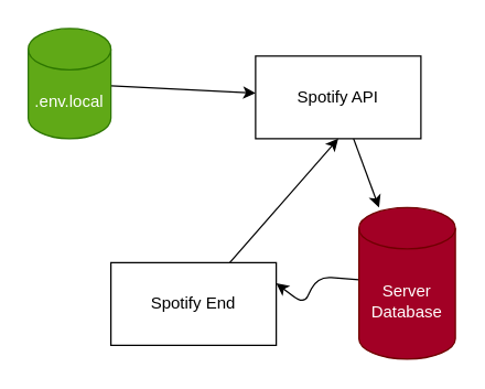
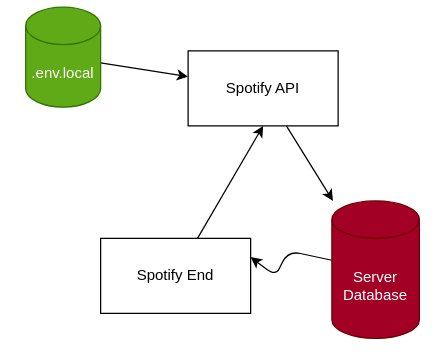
  <mxCell id="0" />
  <mxCell id="1" parent="0" />
  <mxCell id="2" style="edgeStyle=none;html=1;" edge="1" parent="1" source="3" target="9"><mxGeometry relative="1" as="geometry" /></mxCell>
- <mxCell id="3" value="Spotify API" style="rounded=0;whiteSpace=wrap;html=1;" vertex="1" parent="1"><mxGeometry x="185" y="40" width="120" height="60" as="geometry" /></mxCell>
+ <mxCell id="3" value="Spotify API" style="rounded=0;whiteSpace=wrap;html=1;" vertex="1" parent="1"><mxGeometry x="150" y="40" width="120" height="60" as="geometry" /></mxCell>
  <mxCell id="4" style="edgeStyle=none;html=1;entryX=0.5;entryY=1;entryDx=0;entryDy=0;" edge="1" parent="1" source="5" target="3"><mxGeometry relative="1" as="geometry" /></mxCell>
  <mxCell id="5" value="Spotify End" style="whiteSpace=wrap;html=1;" vertex="1" parent="1"><mxGeometry x="80" y="190" width="120" height="60" as="geometry" /></mxCell>
  <mxCell id="6" style="edgeStyle=none;html=1;" edge="1" parent="1" source="7" target="3"><mxGeometry relative="1" as="geometry" /></mxCell>
- <mxCell id="7" value=".env.local" style="shape=cylinder3;whiteSpace=wrap;html=1;boundedLbl=1;backgroundOutline=1;size=15;fillColor=#60a917;fontColor=#ffffff;strokeColor=#2D7600;" vertex="1" parent="1"><mxGeometry x="20" y="20" width="60" height="80" as="geometry" /></mxCell>
+ <mxCell id="7" value=".env.local" style="shape=cylinder3;whiteSpace=wrap;html=1;boundedLbl=1;backgroundOutline=1;size=15;fillColor=#60a917;fontColor=#ffffff;strokeColor=#2D7600;" vertex="1" parent="1"><mxGeometry x="20" y="5" width="60" height="80" as="geometry" /></mxCell>
  <mxCell id="8" style="edgeStyle=none;html=1;entryX=1;entryY=0.25;entryDx=0;entryDy=0;" edge="1" parent="1" source="9" target="5"><mxGeometry relative="1" as="geometry"><Array as="points"><mxPoint x="230" y="200" /><mxPoint x="220" y="220" /></Array></mxGeometry></mxCell>
- <mxCell id="9" value="Server Database" style="shape=cylinder3;whiteSpace=wrap;html=1;boundedLbl=1;backgroundOutline=1;size=15;fillColor=#a20025;fontColor=#ffffff;strokeColor=#6F0000;" vertex="1" parent="1"><mxGeometry x="260" y="150" width="70" height="110" as="geometry" /></mxCell>
+ <mxCell id="9" value="Server Database" style="shape=cylinder3;whiteSpace=wrap;html=1;boundedLbl=1;backgroundOutline=1;size=15;fillColor=#a20025;fontColor=#ffffff;strokeColor=#6F0000;" vertex="1" parent="1"><mxGeometry x="265" y="160" width="70" height="110" as="geometry" /></mxCell>
